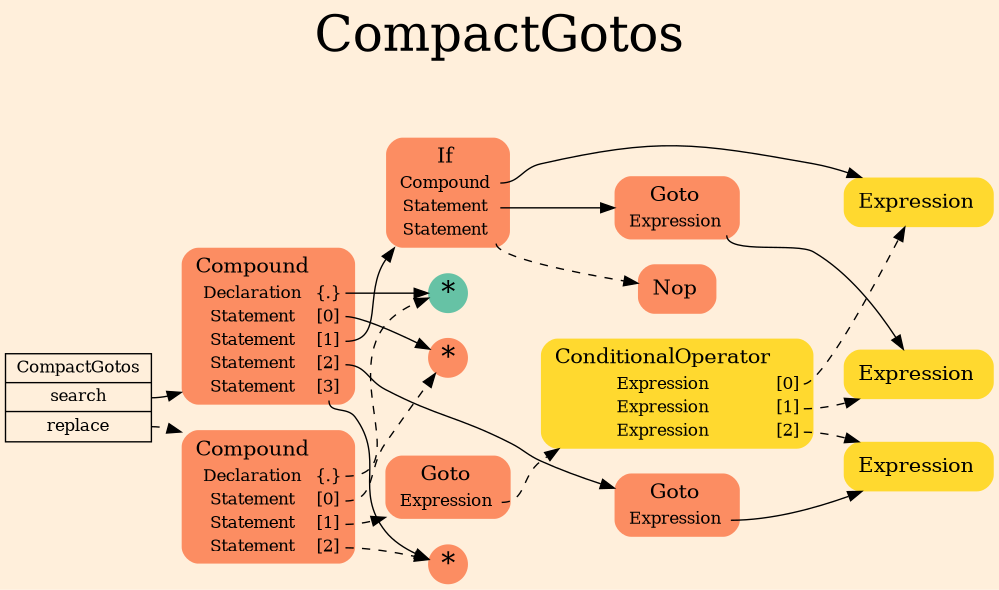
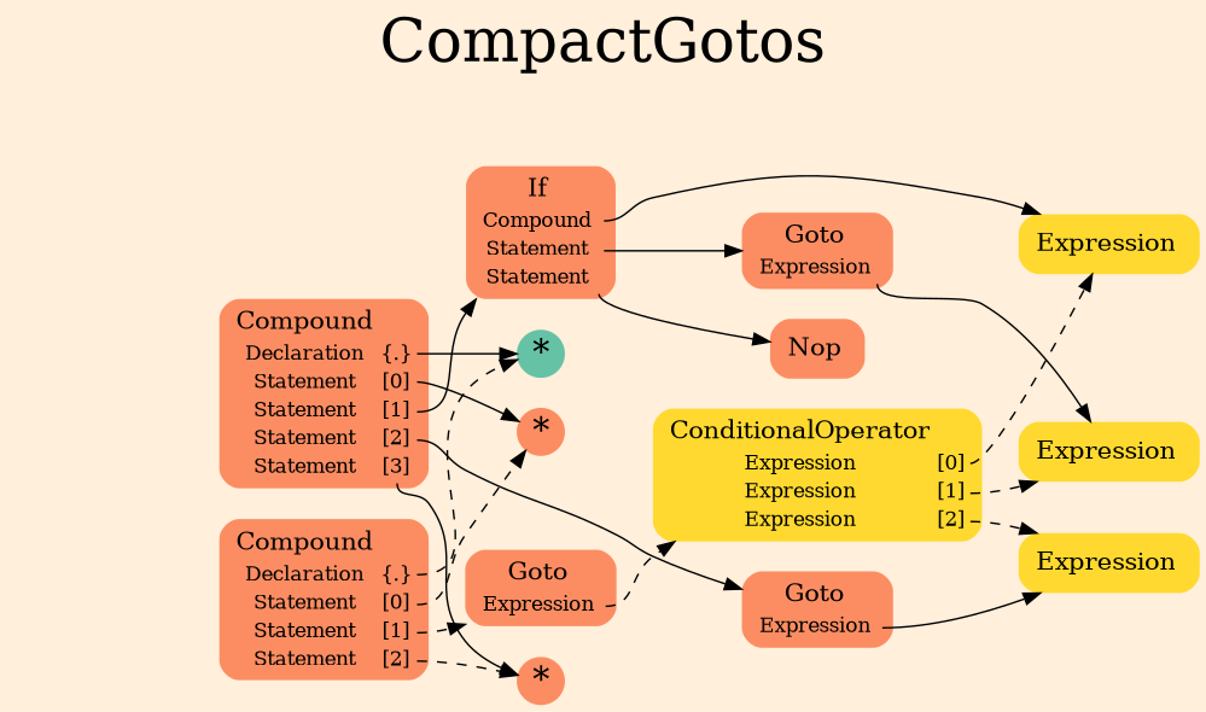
  digraph {
    bgcolor=antiquewhite1
    color=black
    fontcolor=black
    fontname="DejaVu Serif"
    fontsize=36
    label=CompactGotos
    labelloc=t
    rankdir=LR
    ranksep=0.3
    node [fillcolor="/set28/2" fontname="DejaVu Serif" fontsize=12 shape=plaintext style="rounded,filled"]
    edge [color=black fontcolor=black fontname="DejaVu Serif" tailport=port0]
-   n1 [color=black fillcolor=antiquewhite1 fontcolor=black label="<fixed> CompactGotos | <port0> search | <port1> replace" shape=record style=filled]
    n2 [label=<<TABLE BORDER="0" CELLBORDER="0" CELLSPACING="0">      <TR><TD><FONT POINT-SIZE="15.0">Compound</FONT></TD><TD></TD></TR>      <TR><TD>Declaration</TD><TD PORT="port0">{.}</TD></TR>      <TR><TD>Statement</TD><TD PORT="port1">[0]</TD></TR>      <TR><TD>Statement</TD><TD PORT="port2">[1]</TD></TR>      <TR><TD>Statement</TD><TD PORT="port3">[2]</TD></TR>      <TR><TD>Statement</TD><TD PORT="port4">[3]</TD></TR>     </TABLE>>]
    n3 [label=<<TABLE BORDER="0" CELLBORDER="0" CELLSPACING="0">      <TR><TD><FONT POINT-SIZE="15.0">Compound</FONT></TD><TD></TD></TR>      <TR><TD>Declaration</TD><TD PORT="port0">{.}</TD></TR>      <TR><TD>Statement</TD><TD PORT="port1">[0]</TD></TR>      <TR><TD>Statement</TD><TD PORT="port2">[1]</TD></TR>      <TR><TD>Statement</TD><TD PORT="port3">[2]</TD></TR>     </TABLE>>]
    n4 [fillcolor="/set28/1" fixedsize=true fontsize=20 height=0.4 label=<*> penwidth=0.0 shape=circle style=filled width=0.4]
    n5 [fixedsize=true fontsize=20 height=0.4 label=<*> penwidth=0.0 shape=circle style=filled width=0.4]
    n6 [label=<<TABLE BORDER="0" CELLBORDER="0" CELLSPACING="0">      <TR><TD><FONT POINT-SIZE="15.0">If</FONT></TD><TD></TD></TR>      <TR><TD>Compound</TD><TD PORT="port0"></TD></TR>      <TR><TD>Statement</TD><TD PORT="port1"></TD></TR>      <TR><TD>Statement</TD><TD PORT="port2"></TD></TR>     </TABLE>>]
    n7 [label=<<TABLE BORDER="0" CELLBORDER="0" CELLSPACING="0">      <TR><TD><FONT POINT-SIZE="15.0">Goto</FONT></TD><TD></TD></TR>      <TR><TD>Expression</TD><TD PORT="port0"></TD></TR>     </TABLE>>]
    n8 [fixedsize=true fontsize=20 height=0.4 label=<*> penwidth=0.0 shape=circle style=filled width=0.4]
    n9 [label=<<TABLE BORDER="0" CELLBORDER="0" CELLSPACING="0">      <TR><TD><FONT POINT-SIZE="15.0">Goto</FONT></TD><TD></TD></TR>      <TR><TD>Expression</TD><TD PORT="port0"></TD></TR>     </TABLE>>]
    n10 [fillcolor="/set28/6" label=<<TABLE BORDER="0" CELLBORDER="0" CELLSPACING="0">      <TR><TD><FONT POINT-SIZE="15.0">Expression</FONT></TD><TD></TD></TR>     </TABLE>>]
    n11 [label=<<TABLE BORDER="0" CELLBORDER="0" CELLSPACING="0">      <TR><TD><FONT POINT-SIZE="15.0">Goto</FONT></TD><TD></TD></TR>      <TR><TD>Expression</TD><TD PORT="port0"></TD></TR>     </TABLE>>]
    n12 [label=<<TABLE BORDER="0" CELLBORDER="0" CELLSPACING="0">      <TR><TD><FONT POINT-SIZE="15.0">Nop</FONT></TD><TD></TD></TR>     </TABLE>>]
    n13 [fillcolor="/set28/6" label=<<TABLE BORDER="0" CELLBORDER="0" CELLSPACING="0">      <TR><TD><FONT POINT-SIZE="15.0">Expression</FONT></TD><TD></TD></TR>     </TABLE>>]
    n14 [fillcolor="/set28/6" label=<<TABLE BORDER="0" CELLBORDER="0" CELLSPACING="0">      <TR><TD><FONT POINT-SIZE="15.0">Expression</FONT></TD><TD></TD></TR>     </TABLE>>]
    n15 [fillcolor="/set28/6" label=<<TABLE BORDER="0" CELLBORDER="0" CELLSPACING="0">      <TR><TD><FONT POINT-SIZE="15.0">ConditionalOperator</FONT></TD><TD></TD></TR>      <TR><TD>Expression</TD><TD PORT="port0">[0]</TD></TR>      <TR><TD>Expression</TD><TD PORT="port1">[1]</TD></TR>      <TR><TD>Expression</TD><TD PORT="port2">[2]</TD></TR>     </TABLE>>]
-   n1 -> n2
-   n1 -> n3 [style=dashed tailport=port1]
    n2 -> n4
    n2 -> n5 [tailport=port1]
    n2 -> n6 [tailport=port2]
    n2 -> n7 [tailport=port3]
    n2 -> n8 [tailport=port4]
    n3 -> n4 [style=dashed]
    n3 -> n5 [style=dashed tailport=port1]
    n3 -> n8 [style=dashed tailport=port3]
    n3 -> n9 [style=dashed tailport=port2]
    n6 -> n10
    n6 -> n11 [tailport=port1]
-   n6 -> n12 [tailport=port2 style=dashed]
+   n6 -> n12 [tailport=port2]
    n7 -> n13
    n9 -> n15 [style=dashed]
    n11 -> n14
    n15 -> n10 [style=dashed]
    n15 -> n13 [style=dashed tailport=port2]
    n15 -> n14 [style=dashed tailport=port1]
  }
